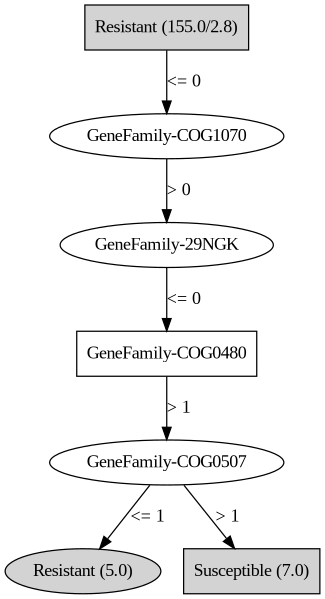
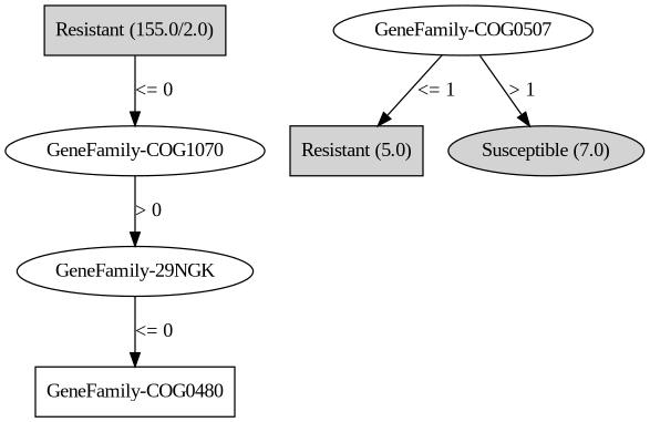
  digraph {
    fontname="Liberation Serif"
    node [fontname="Liberation Serif" shape=box]
    edge [fontname="Liberation Serif"]
    n1 [label="GeneFamily-COG1070" shape=""]
    n2 [label="GeneFamily-29NGK" shape=""]
-   n3 [label="Resistant (155.0/2.8)" style=filled]
+   n3 [label="Resistant (155.0/2.0)" style=filled]
    n4 [label="GeneFamily-COG0480"]
    n5 [label="GeneFamily-COG0507" shape=""]
-   n6 [label="Resistant (5.0)" shape=ellipse style=filled]
-   n7 [label="Susceptible (7.0)" style=filled]
+   n6 [label="Resistant (5.0)" style=filled]
+   n7 [label="Susceptible (7.0)" shape=ellipse style=filled]
    n1 -> n2 [label="> 0"]
    n2 -> n4 [label="<= 0"]
    n3 -> n1 [label="<= 0"]
-   n4 -> n5 [label="> 1"]
    n5 -> n6 [label="<= 1"]
    n5 -> n7 [label="> 1"]
  }
